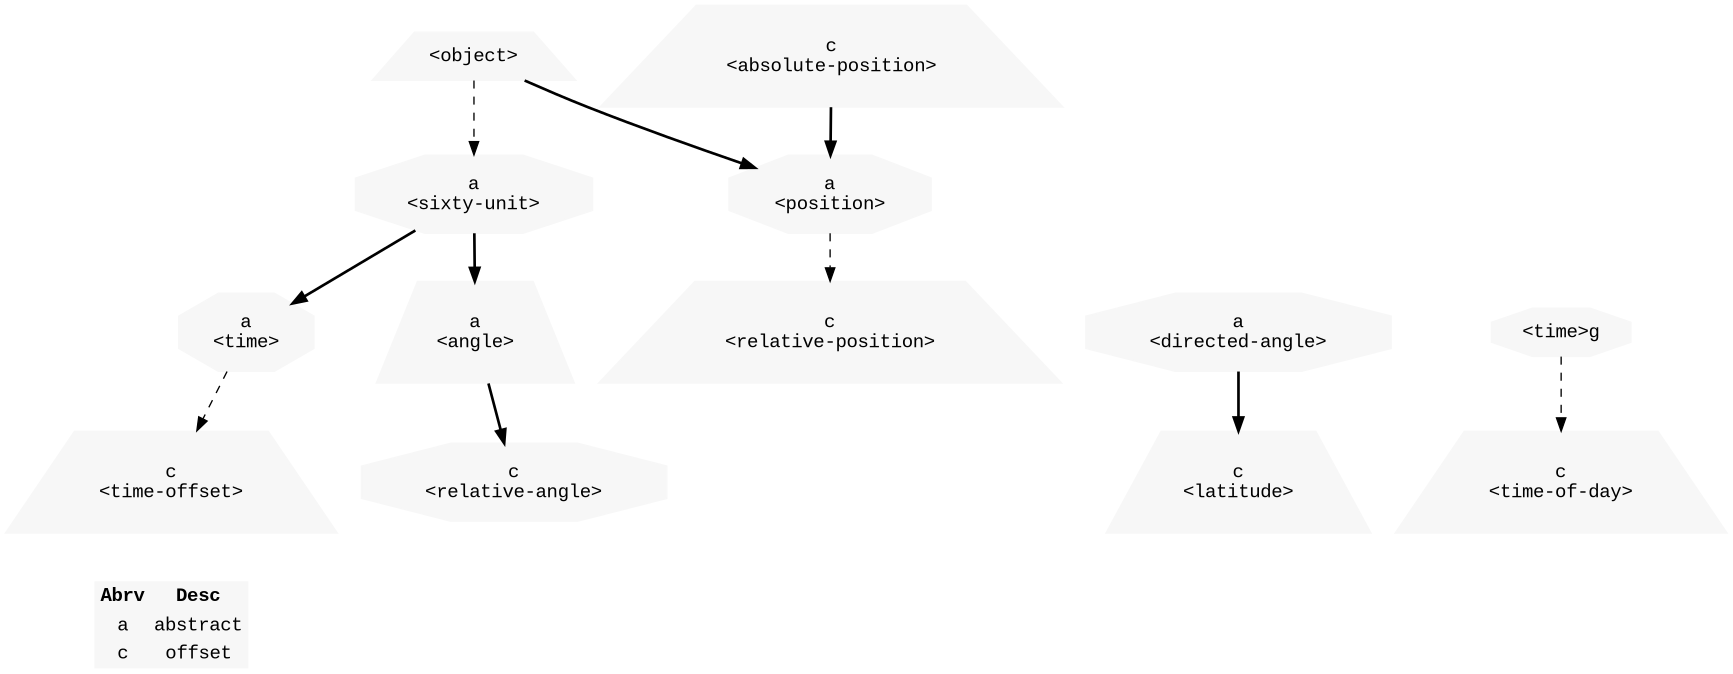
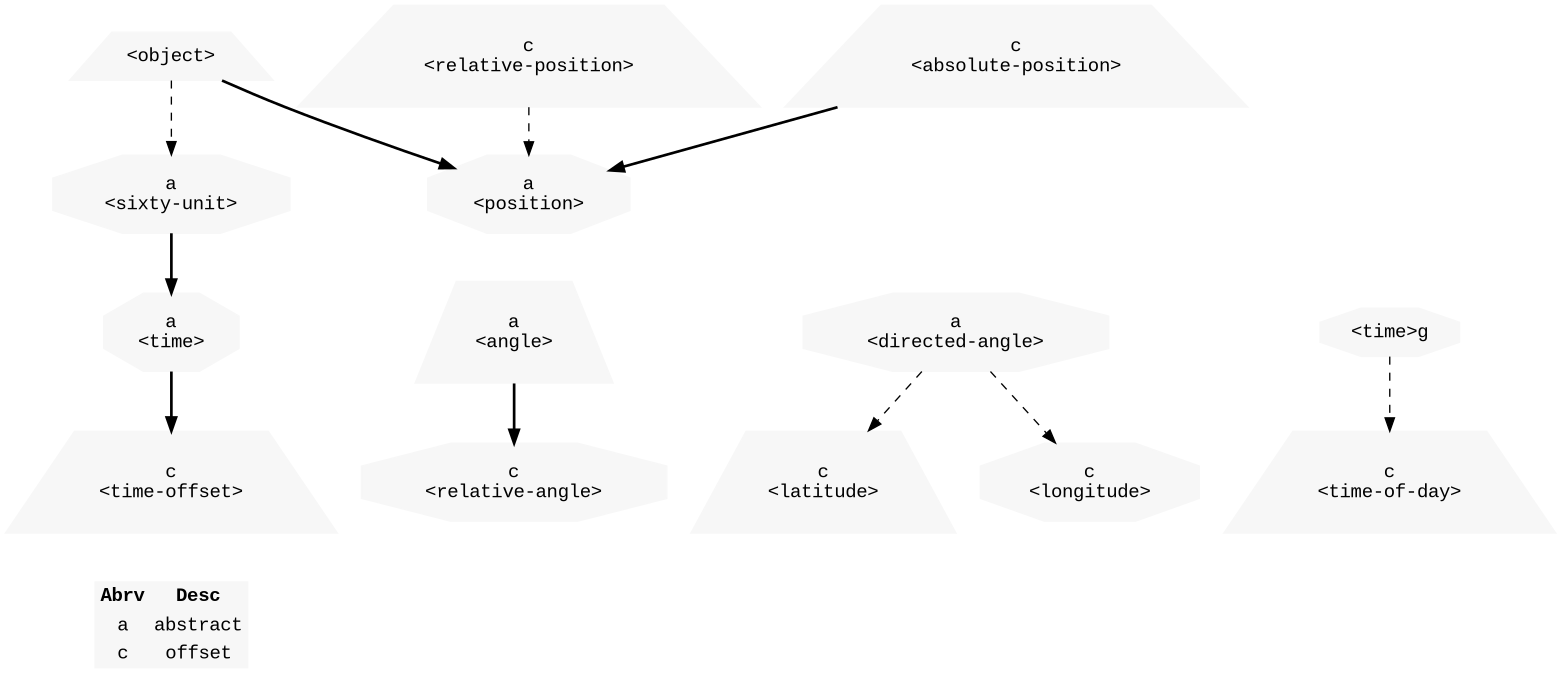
  digraph {
    node [color="#f7f7f7" fontname="Courier New" shape=trapezium style="filled,setlinewidth(1)"]
    edge [style=bold]
    n1 [label=<     <table border="0" cellpadding="2" cellborder="0">       <tr>         <td><b>Abrv</b></td> 	<td><b>Desc</b></td>       </tr>       <tr>         <td>a</td> 	<td>abstract</td>       </tr>       <tr>         <td>c</td> 	<td>offset</td>       </tr>     </table>   > margin=0 shape=none]
    n2 [label="<object>"]
    n3 [label="a\n<sixty-unit>" shape=octagon]
    n4 [label="a\n<position>" shape=octagon]
    n5 [label="a\n<time>" shape=octagon]
    n6 [label="a\n<angle>"]
    n7 [label="c\n<relative-position>"]
    n8 [label="c\n<time-offset>"]
    n9 [label="c\n<relative-angle>" shape=octagon]
    n10 [label="a\n<directed-angle>" shape=octagon]
    n11 [label="c\n<latitude>"]
+   n12 [label="c\n<longitude>" shape=octagon]
    n13 [label="c\n<time-of-day>"]
    n14 [label="c\n<absolute-position>"]
    "<time>g" [shape=octagon]
    subgraph sub_1 {
      rank=sink
      n1
    }
    n2 -> n3 [style=dashed]
    n2 -> n4
    n3 -> n5
-   n3 -> n6
-   n4 -> n7 [style=dashed]
-   n5 -> n8 [style=dashed]
+   n7 -> n4 [style=dashed]
+   n5 -> n8
    n6 -> n9
-   n10 -> n11
+   n10 -> n11 [style=dashed]
+   n10 -> n12 [style=dashed]
    n14 -> n4
    "<time>g" -> n13 [style=dashed]
  }
